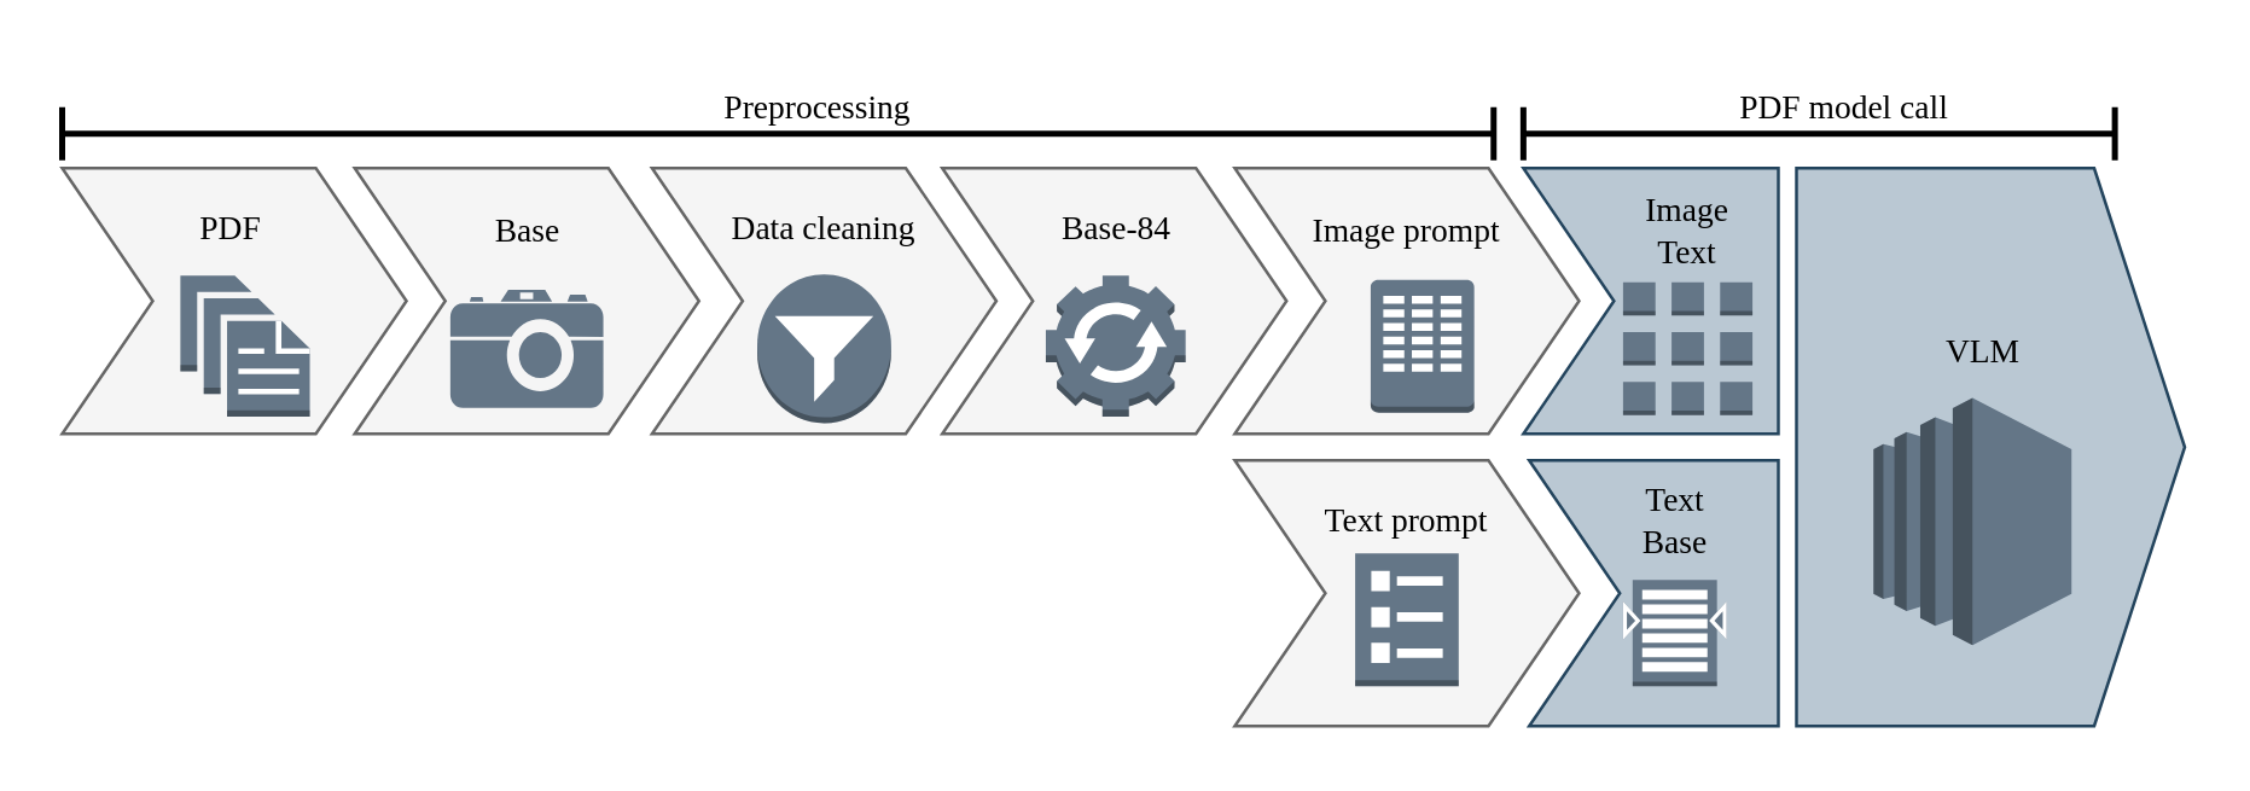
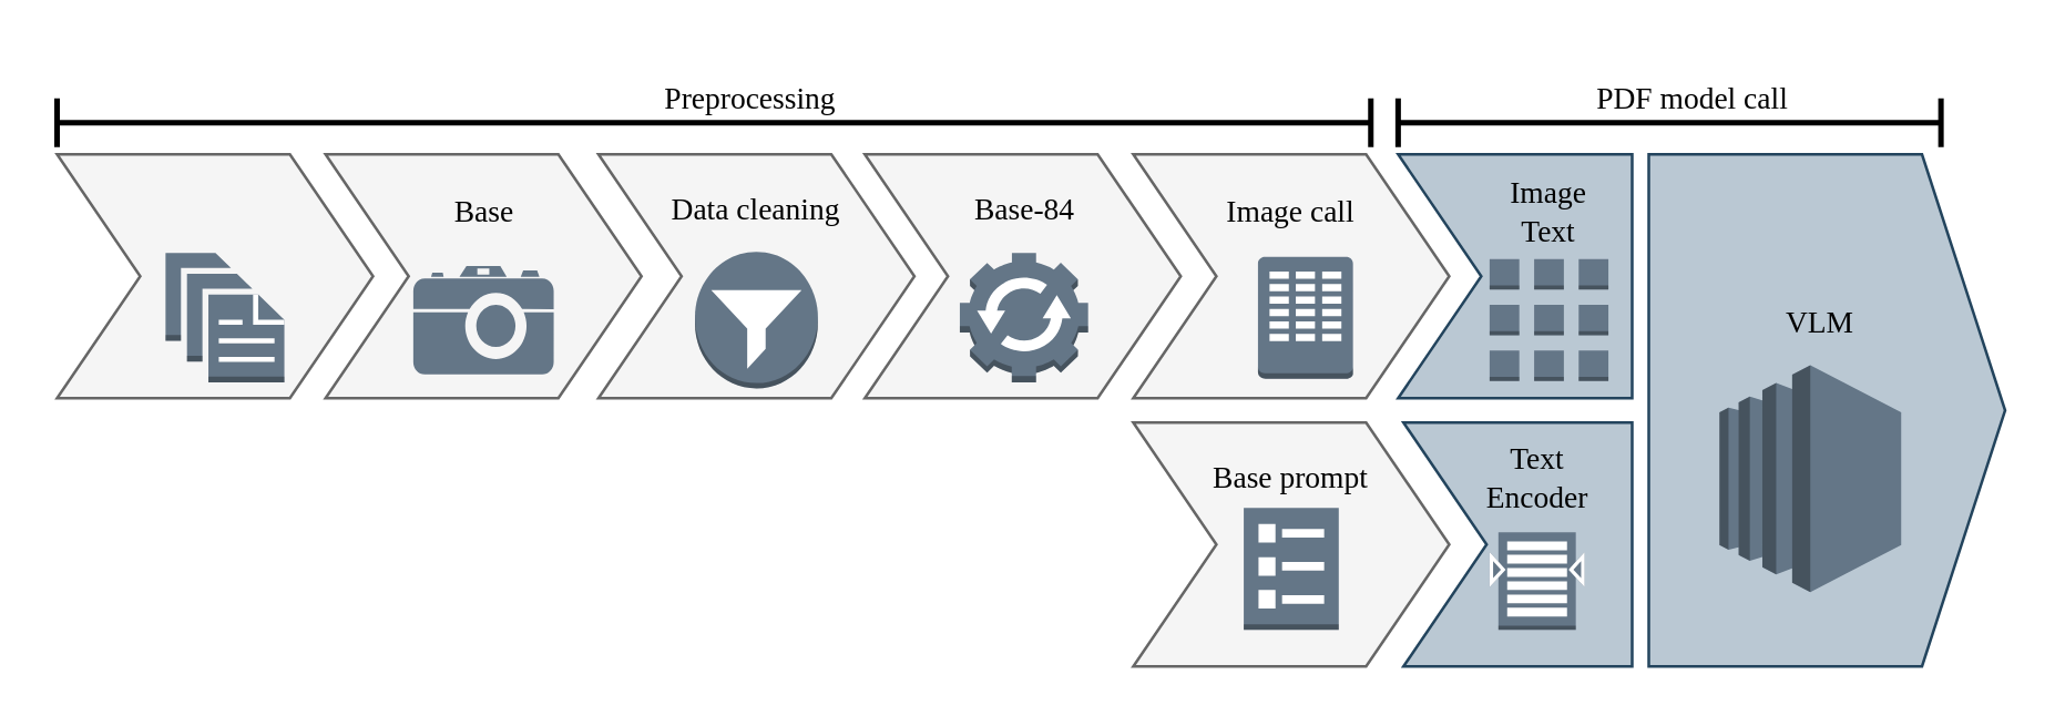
  <mxCell id="0" />
  <mxCell id="1" parent="0" />
  <mxCell id="2" value="" style="group;fontSize=11;" vertex="1" connectable="0" parent="1"><mxGeometry x="20" y="20" width="703" height="220" as="geometry" /></mxCell>
  <mxCell id="3" value="" style="html=1;shadow=0;dashed=0;align=center;verticalAlign=middle;shape=mxgraph.arrows2.arrow;dy=0;dx=30;notch=30;fontFamily=Lucida Console;fontSize=11;fillColor=#f5f5f5;fontColor=#333333;strokeColor=#666666;movable=1;resizable=1;rotatable=1;deletable=1;editable=1;locked=0;connectable=1;" vertex="1" parent="2"><mxGeometry x="388.365" y="132" width="114.023" height="88" as="geometry" /></mxCell>
  <mxCell id="4" value="" style="html=1;shadow=0;dashed=0;align=center;verticalAlign=middle;shape=mxgraph.arrows2.arrow;dy=0;dx=30;notch=30;fontFamily=Lucida Console;fontSize=11;fillColor=#f5f5f5;fontColor=#333333;strokeColor=#666666;movable=1;resizable=1;rotatable=1;deletable=1;editable=1;locked=0;connectable=1;" vertex="1" parent="2"><mxGeometry x="388.365" y="35.2" width="114.023" height="88" as="geometry" /></mxCell>
  <mxCell id="5" value="" style="html=1;shadow=0;dashed=0;align=center;verticalAlign=middle;shape=mxgraph.arrows2.arrow;dy=0;dx=30;notch=30;fontFamily=Lucida Console;fontSize=11;fillColor=#f5f5f5;fontColor=#333333;strokeColor=#666666;movable=1;resizable=1;rotatable=1;deletable=1;editable=1;locked=0;connectable=1;" vertex="1" parent="2"><mxGeometry x="291.488" y="35.2" width="114.023" height="88" as="geometry" /></mxCell>
  <mxCell id="6" value="" style="html=1;shadow=0;dashed=0;align=center;verticalAlign=middle;shape=mxgraph.arrows2.arrow;dy=0;dx=30;notch=30;fontFamily=Lucida Console;fontSize=11;fillColor=#f5f5f5;fontColor=#333333;strokeColor=#666666;movable=1;resizable=1;rotatable=1;deletable=1;editable=1;locked=0;connectable=1;" vertex="1" parent="2"><mxGeometry x="195.365" y="35.2" width="114.023" height="88" as="geometry" /></mxCell>
  <mxCell id="7" value="" style="html=1;shadow=0;dashed=0;align=center;verticalAlign=middle;shape=mxgraph.arrows2.arrow;dy=0;dx=30;notch=30;fontFamily=Lucida Console;fontSize=11;fillColor=#f5f5f5;fontColor=#333333;strokeColor=#666666;movable=1;resizable=1;rotatable=1;deletable=1;editable=1;locked=0;connectable=1;" vertex="1" parent="2"><mxGeometry x="96.877" y="35.2" width="114.023" height="88" as="geometry" /></mxCell>
  <mxCell id="8" value="" style="html=1;shadow=0;dashed=0;align=center;verticalAlign=middle;shape=mxgraph.arrows2.arrow;dy=0;dx=30;notch=30;fontFamily=Lucida Console;fontSize=11;fillColor=#f5f5f5;fontColor=#333333;strokeColor=#666666;movable=1;resizable=1;rotatable=1;deletable=1;editable=1;locked=0;connectable=1;" vertex="1" parent="2"><mxGeometry y="35.2" width="114.023" height="88" as="geometry" /></mxCell>
  <mxCell id="9" value="" style="outlineConnect=0;dashed=0;verticalLabelPosition=bottom;verticalAlign=top;align=center;html=1;shape=mxgraph.aws3.documents;fillColor=#647687;fontColor=#ffffff;strokeColor=#314354;fontFamily=Lucida Console;fontSize=11;movable=1;resizable=1;rotatable=1;deletable=1;editable=1;locked=0;connectable=1;" vertex="1" parent="2"><mxGeometry x="39.149" y="70.84" width="42.866" height="46.64" as="geometry" /></mxCell>
- <mxCell id="10" value="PDF&amp;nbsp;" style="text;html=1;align=center;verticalAlign=middle;resizable=1;points=[];autosize=1;strokeColor=none;fillColor=none;fontFamily=Lucida Console;fontSize=11;movable=1;rotatable=1;deletable=1;editable=1;locked=0;connectable=1;" vertex="1" parent="2"><mxGeometry x="32.009" y="40.04" width="50" height="30" as="geometry" /></mxCell>
  <mxCell id="11" value="" style="outlineConnect=0;dashed=0;verticalLabelPosition=bottom;verticalAlign=top;align=center;html=1;shape=mxgraph.aws3.filtering_rule;fillColor=#647687;fontColor=#ffffff;strokeColor=#314354;fontFamily=Lucida Console;fontSize=11;movable=1;resizable=1;rotatable=1;deletable=1;editable=1;locked=0;connectable=1;" vertex="1" parent="2"><mxGeometry x="230.198" y="70.4" width="44.366" height="49.28" as="geometry" /></mxCell>
  <mxCell id="12" value="" style="shape=mxgraph.signs.tech.camera_2;html=1;pointerEvents=1;fillColor=#647687;strokeColor=none;verticalLabelPosition=bottom;verticalAlign=top;align=center;sketch=0;fontColor=#ffffff;fontFamily=Lucida Console;fontSize=11;movable=1;resizable=1;rotatable=1;deletable=1;editable=1;locked=0;connectable=1;" vertex="1" parent="2"><mxGeometry x="128.546" y="75.46" width="50.685" height="39.16" as="geometry" /></mxCell>
  <mxCell id="13" value="Base" style="text;html=1;align=center;verticalAlign=middle;resizable=1;points=[];autosize=1;strokeColor=none;fillColor=none;fontFamily=Lucida Console;fontSize=11;movable=1;rotatable=1;deletable=1;editable=1;locked=0;connectable=1;" vertex="1" parent="2"><mxGeometry x="123.886" y="41.36" width="60" height="30" as="geometry" /></mxCell>
  <mxCell id="14" value="" style="outlineConnect=0;dashed=0;verticalLabelPosition=bottom;verticalAlign=top;align=center;html=1;shape=mxgraph.aws3.automation;fillColor=#647687;fontColor=#ffffff;strokeColor=#314354;fontFamily=Lucida Console;fontSize=11;movable=1;resizable=1;rotatable=1;deletable=1;editable=1;locked=0;connectable=1;" vertex="1" parent="2"><mxGeometry x="325.78" y="70.84" width="46.295" height="46.64" as="geometry" /></mxCell>
  <mxCell id="15" value="Base-84" style="text;html=1;align=center;verticalAlign=middle;resizable=1;points=[];autosize=1;strokeColor=none;fillColor=none;fontFamily=Lucida Console;fontSize=11;movable=1;rotatable=1;deletable=1;editable=1;locked=0;connectable=1;" vertex="1" parent="2"><mxGeometry x="318.932" y="40.04" width="60" height="30" as="geometry" /></mxCell>
  <mxCell id="16" value="Data cleaning" style="text;html=1;align=center;verticalAlign=middle;resizable=1;points=[];autosize=1;strokeColor=none;fillColor=none;fontFamily=Lucida Console;fontSize=11;movable=1;rotatable=1;deletable=1;editable=1;locked=0;connectable=1;" vertex="1" parent="2"><mxGeometry x="212.381" y="40.04" width="80" height="30" as="geometry" /></mxCell>
- <mxCell id="17" value="Image prompt" style="text;html=1;align=center;verticalAlign=middle;resizable=1;points=[];autosize=1;strokeColor=none;fillColor=none;fontFamily=Lucida Console;fontSize=11;movable=1;rotatable=1;deletable=1;editable=1;locked=0;connectable=1;" vertex="1" parent="2"><mxGeometry x="400.38" y="41.36" width="90" height="30" as="geometry" /></mxCell>
- <mxCell id="18" value="Text prompt" style="text;html=1;align=center;verticalAlign=middle;resizable=1;points=[];autosize=1;strokeColor=none;fillColor=none;fontFamily=Lucida Console;fontSize=11;movable=1;rotatable=1;deletable=1;editable=1;locked=0;connectable=1;" vertex="1" parent="2"><mxGeometry x="405.377" y="137.24" width="80" height="30" as="geometry" /></mxCell>
+ <mxCell id="17" value="Image call" style="text;html=1;align=center;verticalAlign=middle;resizable=1;points=[];autosize=1;strokeColor=none;fillColor=none;fontFamily=Lucida Console;fontSize=11;movable=1;rotatable=1;deletable=1;editable=1;locked=0;connectable=1;" vertex="1" parent="2"><mxGeometry x="400.38" y="41.36" width="90" height="30" as="geometry" /></mxCell>
+ <mxCell id="18" value="Base prompt" style="text;html=1;align=center;verticalAlign=middle;resizable=1;points=[];autosize=1;strokeColor=none;fillColor=none;fontFamily=Lucida Console;fontSize=11;movable=1;rotatable=1;deletable=1;editable=1;locked=0;connectable=1;" vertex="1" parent="2"><mxGeometry x="405.377" y="137.24" width="80" height="30" as="geometry" /></mxCell>
  <mxCell id="19" value="" style="outlineConnect=0;dashed=0;verticalLabelPosition=bottom;verticalAlign=top;align=center;html=1;shape=mxgraph.aws3.assignment_task;fillColor=#647687;fontColor=#ffffff;strokeColor=#314354;fontFamily=Lucida Console;fontSize=11;movable=1;resizable=1;rotatable=1;deletable=1;editable=1;locked=0;connectable=1;" vertex="1" parent="2"><mxGeometry x="433.374" y="72.16" width="34.293" height="44" as="geometry" /></mxCell>
  <mxCell id="20" value="" style="outlineConnect=0;dashed=0;verticalLabelPosition=bottom;verticalAlign=top;align=center;html=1;shape=mxgraph.aws3.requester;fillColor=#647687;fontColor=#ffffff;strokeColor=#314354;fontFamily=Lucida Console;fontSize=11;movable=1;resizable=1;rotatable=1;deletable=1;editable=1;locked=0;connectable=1;" vertex="1" parent="2"><mxGeometry x="428.23" y="162.8" width="34.293" height="44" as="geometry" /></mxCell>
  <mxCell id="21" value="" style="html=1;shadow=0;dashed=0;align=center;verticalAlign=middle;shape=mxgraph.arrows2.arrow;dy=0;dx=30;notch=0;fontFamily=Lucida Console;fontSize=11;fillColor=#bac8d3;strokeColor=#23445d;movable=1;resizable=1;rotatable=1;deletable=1;editable=1;locked=0;connectable=1;" vertex="1" parent="2"><mxGeometry x="574.402" y="35.2" width="128.598" height="184.8" as="geometry" /></mxCell>
  <mxCell id="22" value="VLM" style="text;html=1;align=center;verticalAlign=middle;resizable=1;points=[];autosize=1;strokeColor=none;fillColor=none;fontFamily=Lucida Console;fontSize=11;movable=1;rotatable=1;deletable=1;editable=1;locked=0;connectable=1;" vertex="1" parent="2"><mxGeometry x="611.267" y="81.4" width="50" height="30" as="geometry" /></mxCell>
  <mxCell id="23" value="" style="outlineConnect=0;dashed=0;verticalLabelPosition=bottom;verticalAlign=top;align=center;html=1;shape=mxgraph.aws3.ec2;fillColor=#647687;fontColor=#ffffff;strokeColor=#314354;fontFamily=Lucida Console;fontSize=11;movable=1;resizable=1;rotatable=1;deletable=1;editable=1;locked=0;connectable=1;" vertex="1" parent="2"><mxGeometry x="599.908" y="111.32" width="65.585" height="81.84" as="geometry" /></mxCell>
  <mxCell id="24" value="" style="html=1;shadow=0;dashed=0;align=center;verticalAlign=middle;shape=mxgraph.arrows2.arrow;dy=0;dx=0;notch=30;fontFamily=Lucida Console;fontSize=11;fillColor=#bac8d3;strokeColor=#23445d;movable=1;resizable=1;rotatable=1;deletable=1;editable=1;locked=0;connectable=1;" vertex="1" parent="2"><mxGeometry x="483.955" y="35.2" width="84.446" height="88" as="geometry" /></mxCell>
  <mxCell id="25" value="" style="html=1;shadow=0;dashed=0;align=center;verticalAlign=middle;shape=mxgraph.arrows2.arrow;dy=0;dx=0;notch=30;fontFamily=Lucida Console;fontSize=11;fillColor=#bac8d3;strokeColor=#23445d;movable=1;resizable=1;rotatable=1;deletable=1;editable=1;locked=0;connectable=1;" vertex="1" parent="2"><mxGeometry x="485.884" y="132" width="82.517" height="88" as="geometry" /></mxCell>
  <mxCell id="26" value="Image&lt;div style=&quot;font-size: 11px;&quot;&gt;Text&lt;/div&gt;" style="text;html=1;align=center;verticalAlign=middle;resizable=1;points=[];autosize=1;strokeColor=none;fillColor=none;fontFamily=Lucida Console;fontSize=11;movable=1;rotatable=1;deletable=1;editable=1;locked=0;connectable=1;" vertex="1" parent="2"><mxGeometry x="508.399" y="36.36" width="60" height="40" as="geometry" /></mxCell>
- <mxCell id="27" value="Text&lt;div style=&quot;font-size: 11px;&quot;&gt;Base&lt;/div&gt;" style="text;html=1;align=center;verticalAlign=middle;resizable=1;points=[];autosize=1;strokeColor=none;fillColor=none;fontFamily=Lucida Console;fontSize=11;movable=1;rotatable=1;deletable=1;editable=1;locked=0;connectable=1;" vertex="1" parent="2"><mxGeometry x="504.108" y="132.24" width="60" height="40" as="geometry" /></mxCell>
+ <mxCell id="27" value="Text&lt;div style=&quot;font-size: 11px;&quot;&gt;Encoder&lt;/div&gt;" style="text;html=1;align=center;verticalAlign=middle;resizable=1;points=[];autosize=1;strokeColor=none;fillColor=none;fontFamily=Lucida Console;fontSize=11;movable=1;rotatable=1;deletable=1;editable=1;locked=0;connectable=1;" vertex="1" parent="2"><mxGeometry x="504.108" y="132.24" width="60" height="40" as="geometry" /></mxCell>
  <mxCell id="28" value="" style="outlineConnect=0;dashed=0;verticalLabelPosition=bottom;verticalAlign=top;align=center;html=1;shape=mxgraph.aws3.instances_2;fillColor=#647687;fontColor=#ffffff;strokeColor=#314354;fontSize=11;movable=1;resizable=1;rotatable=1;deletable=1;editable=1;locked=0;connectable=1;" vertex="1" parent="2"><mxGeometry x="516.962" y="73.04" width="42.866" height="44" as="geometry" /></mxCell>
  <mxCell id="29" value="" style="outlineConnect=0;dashed=0;verticalLabelPosition=bottom;verticalAlign=top;align=center;html=1;shape=mxgraph.aws3.search_documents;fillColor=#647687;fontColor=#ffffff;strokeColor=#314354;fontSize=11;movable=1;resizable=1;rotatable=1;deletable=1;editable=1;locked=0;connectable=1;" vertex="1" parent="2"><mxGeometry x="516.962" y="171.6" width="34.293" height="35.2" as="geometry" /></mxCell>
  <mxCell id="30" value="" style="shape=crossbar;whiteSpace=wrap;html=1;rounded=1;strokeWidth=2;fillColor=#647687;strokeColor=#000000;fontColor=#ffffff;fontSize=11;movable=1;resizable=1;rotatable=1;deletable=1;editable=1;locked=0;connectable=1;" vertex="1" parent="2"><mxGeometry y="14.96" width="474.096" height="17.6" as="geometry" /></mxCell>
  <mxCell id="31" value="Preprocessing" style="text;html=1;align=center;verticalAlign=middle;resizable=0;points=[];autosize=1;strokeColor=none;fillColor=none;fontFamily=Lucida Console;fontSize=11;" vertex="1" parent="2"><mxGeometry x="204.755" width="90" height="30" as="geometry" /></mxCell>
  <mxCell id="32" value="" style="shape=crossbar;whiteSpace=wrap;html=1;rounded=1;strokeWidth=2;fillColor=#647687;strokeColor=#000000;fontColor=#ffffff;fontSize=11;movable=1;resizable=1;rotatable=1;deletable=1;editable=1;locked=0;connectable=1;" vertex="1" parent="2"><mxGeometry x="483.955" y="14.96" width="195.897" height="17.6" as="geometry" /></mxCell>
  <mxCell id="33" value="PDF model call" style="text;html=1;align=center;verticalAlign=middle;resizable=0;points=[];autosize=1;strokeColor=none;fillColor=none;fontFamily=Lucida Console;fontSize=11;" vertex="1" parent="2"><mxGeometry x="540.465" width="100" height="30" as="geometry" /></mxCell>
